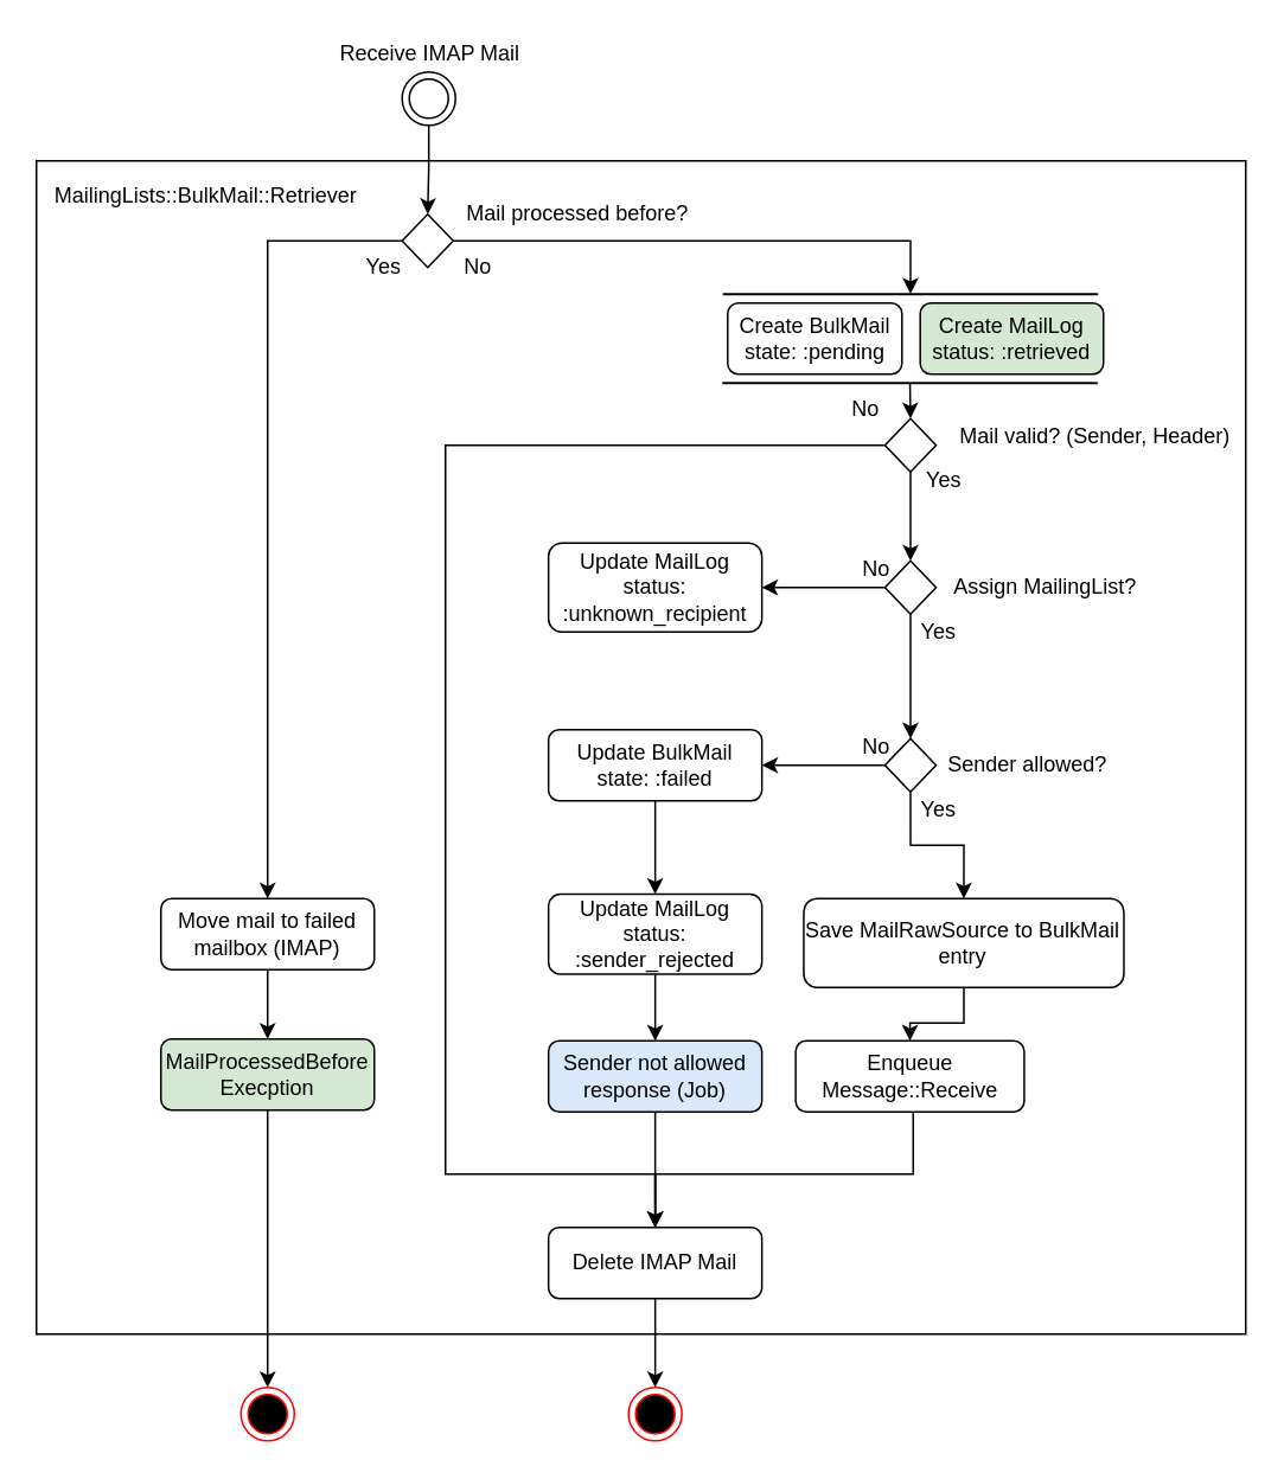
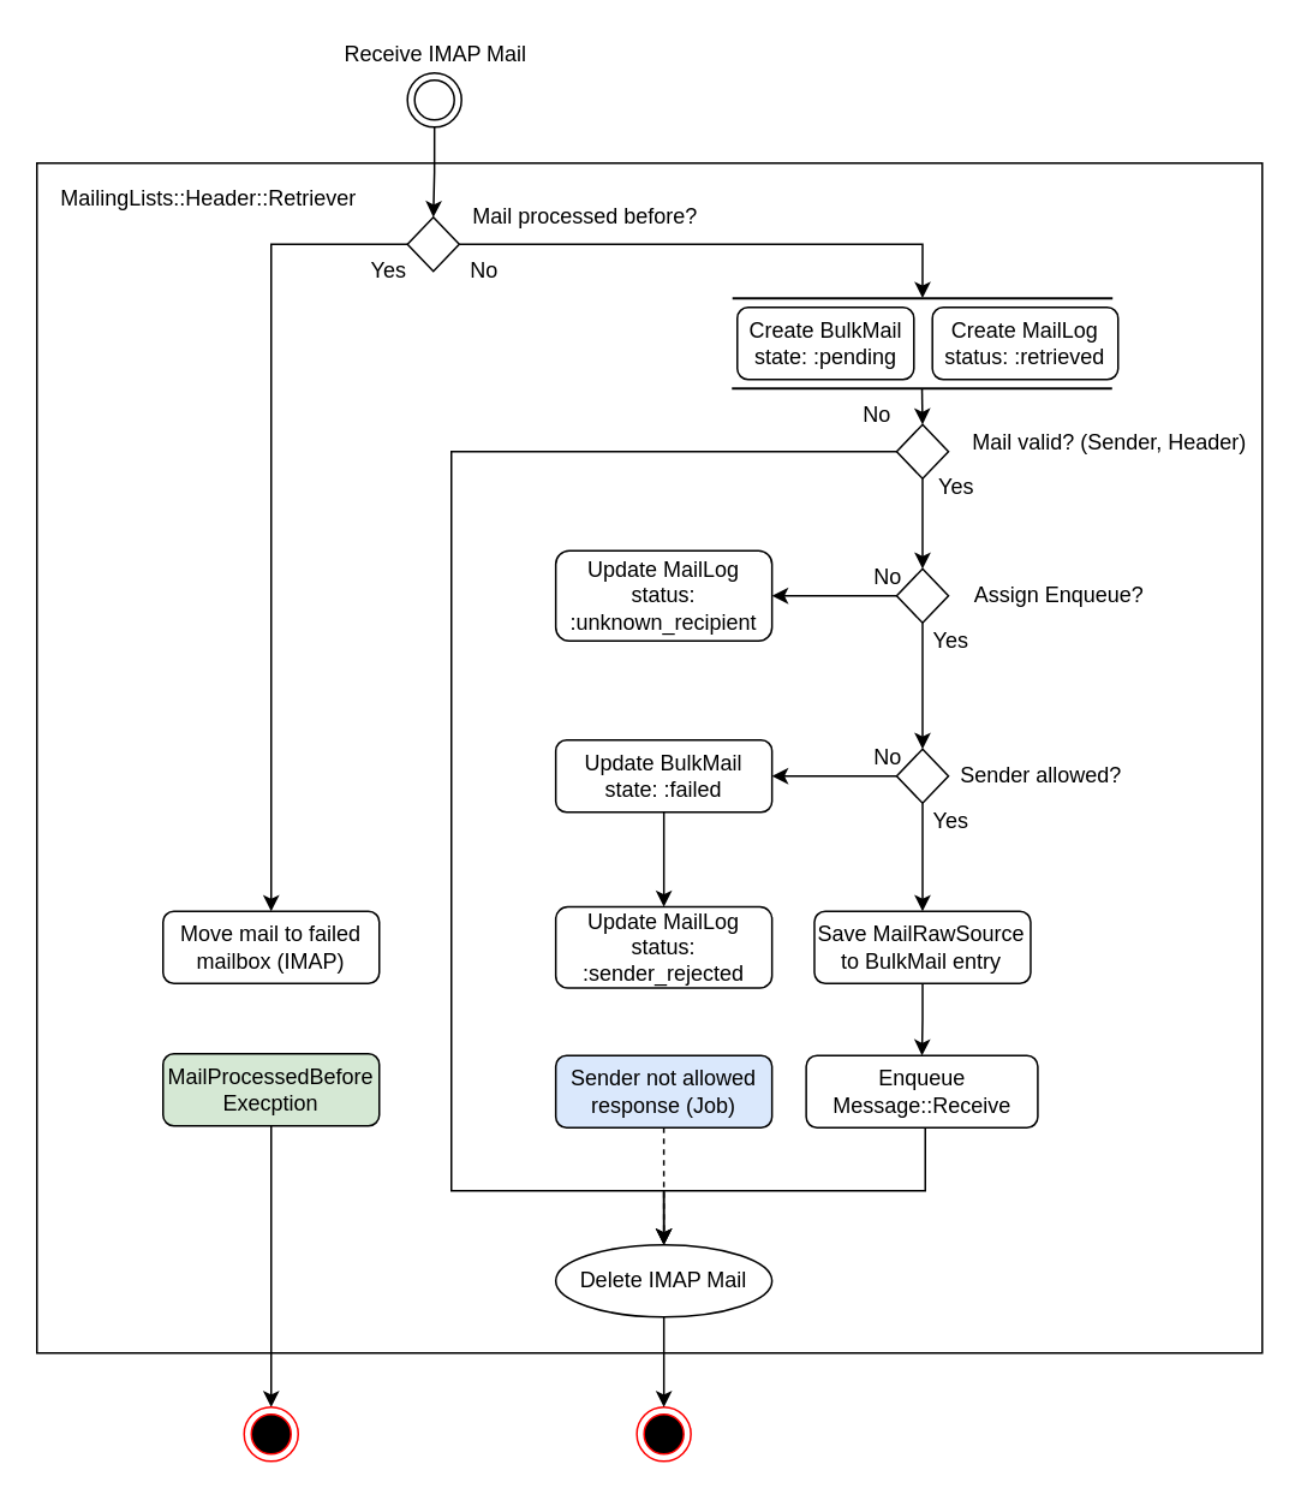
  <mxCell id="0" />
  <mxCell id="1" parent="0" />
  <mxCell id="2" value="" style="rounded=0;whiteSpace=wrap;html=1;" parent="1" vertex="1"><mxGeometry x="20" y="90" width="680" height="660" as="geometry" /></mxCell>
  <mxCell id="3" style="edgeStyle=orthogonalEdgeStyle;rounded=0;orthogonalLoop=1;jettySize=auto;html=1;entryX=0;entryY=0.5;entryDx=0;entryDy=0;" parent="1" source="4" target="50" edge="1"><mxGeometry relative="1" as="geometry" /></mxCell>
  <mxCell id="4" value="" style="rhombus;whiteSpace=wrap;html=1;shadow=0;fontFamily=Helvetica;fontSize=12;align=center;strokeWidth=1;spacing=6;spacingTop=-4;" parent="1" vertex="1"><mxGeometry x="225.63" y="120" width="28.75" height="30" as="geometry" /></mxCell>
  <mxCell id="5" style="edgeStyle=orthogonalEdgeStyle;rounded=0;orthogonalLoop=1;jettySize=auto;html=1;entryX=0.5;entryY=0;entryDx=0;entryDy=0;exitX=0;exitY=0.5;exitDx=0;exitDy=0;" parent="1" source="4" target="9" edge="1"><mxGeometry relative="1" as="geometry"><Array as="points"><mxPoint x="150" y="135" /></Array></mxGeometry></mxCell>
  <mxCell id="6" style="edgeStyle=orthogonalEdgeStyle;rounded=0;orthogonalLoop=1;jettySize=auto;html=1;exitX=0.5;exitY=1;exitDx=0;exitDy=0;" parent="1" source="44" target="4" edge="1"><mxGeometry relative="1" as="geometry"><mxPoint x="240" y="80" as="sourcePoint" /></mxGeometry></mxCell>
  <mxCell id="7" style="edgeStyle=orthogonalEdgeStyle;rounded=0;orthogonalLoop=1;jettySize=auto;html=1;entryX=0.5;entryY=0;entryDx=0;entryDy=0;exitX=0.5;exitY=1;exitDx=0;exitDy=0;" parent="1" source="46" target="47" edge="1"><mxGeometry relative="1" as="geometry"><mxPoint x="512.95" y="390" as="sourcePoint" /><mxPoint x="512.96" y="430" as="targetPoint" /></mxGeometry></mxCell>
  <mxCell id="8" style="edgeStyle=orthogonalEdgeStyle;rounded=0;orthogonalLoop=1;jettySize=auto;html=1;startArrow=none;" parent="1" source="30" target="29" edge="1"><mxGeometry relative="1" as="geometry" /></mxCell>
  <mxCell id="9" value="Move mail to failed mailbox (IMAP)" style="rounded=1;whiteSpace=wrap;html=1;fontSize=12;glass=0;strokeWidth=1;shadow=0;" parent="1" vertex="1"><mxGeometry x="90" y="505" width="120" height="40" as="geometry" /></mxCell>
- <mxCell id="10" style="edgeStyle=orthogonalEdgeStyle;rounded=0;orthogonalLoop=1;jettySize=auto;html=1;exitX=0.5;exitY=1;exitDx=0;exitDy=0;entryX=0.5;entryY=0;entryDx=0;entryDy=0;" parent="1" source="9" target="30" edge="1"><mxGeometry relative="1" as="geometry"><mxPoint x="559.5" y="270" as="targetPoint" /></mxGeometry></mxCell>
  <mxCell id="11" value="Yes" style="text;html=1;align=center;verticalAlign=middle;resizable=0;points=[];autosize=1;strokeColor=none;fillColor=none;" parent="1" vertex="1"><mxGeometry x="510.04" y="260" width="40" height="20" as="geometry" /></mxCell>
  <mxCell id="12" style="edgeStyle=orthogonalEdgeStyle;rounded=0;orthogonalLoop=1;jettySize=auto;html=1;entryX=0.5;entryY=0;entryDx=0;entryDy=0;" parent="1" source="13" target="22" edge="1"><mxGeometry relative="1" as="geometry" /></mxCell>
- <mxCell id="13" value="Save MailRawSource to BulkMail entry" style="rounded=1;whiteSpace=wrap;html=1;fontSize=12;glass=0;strokeWidth=1;shadow=0;" parent="1" vertex="1"><mxGeometry x="451.48" y="505" width="180" height="50" as="geometry" /></mxCell>
+ <mxCell id="13" value="Save MailRawSource to BulkMail entry" style="rounded=1;whiteSpace=wrap;html=1;fontSize=12;glass=0;strokeWidth=1;shadow=0;" parent="1" vertex="1"><mxGeometry x="451.48" y="505" width="120" height="40" as="geometry" /></mxCell>
  <mxCell id="14" value="No" style="text;html=1;align=center;verticalAlign=middle;resizable=0;points=[];autosize=1;strokeColor=none;fillColor=none;" parent="1" vertex="1"><mxGeometry x="477.36" y="310" width="30" height="20" as="geometry" /></mxCell>
  <mxCell id="15" value="No" style="text;html=1;align=center;verticalAlign=middle;resizable=0;points=[];autosize=1;strokeColor=none;fillColor=none;" parent="1" vertex="1"><mxGeometry x="471.25" y="220" width="30" height="20" as="geometry" /></mxCell>
- <mxCell id="16" value="Create MailLog&lt;br&gt;status: :retrieved" style="rounded=1;whiteSpace=wrap;html=1;fontSize=12;glass=0;strokeWidth=1;shadow=0;fillColor=#d5e8d4;" parent="1" vertex="1"><mxGeometry x="516.96" y="170" width="103.04" height="40" as="geometry" /></mxCell>
+ <mxCell id="16" value="Create MailLog&lt;br&gt;status: :retrieved" style="rounded=1;whiteSpace=wrap;html=1;fontSize=12;glass=0;strokeWidth=1;shadow=0;" parent="1" vertex="1"><mxGeometry x="516.96" y="170" width="103.04" height="40" as="geometry" /></mxCell>
  <mxCell id="17" value="Yes" style="text;html=1;align=center;verticalAlign=middle;resizable=0;points=[];autosize=1;strokeColor=none;fillColor=none;" parent="1" vertex="1"><mxGeometry x="507.36" y="345" width="40" height="20" as="geometry" /></mxCell>
  <mxCell id="18" style="edgeStyle=orthogonalEdgeStyle;rounded=0;orthogonalLoop=1;jettySize=auto;html=1;exitX=0;exitY=0.5;exitDx=0;exitDy=0;entryX=1;entryY=0.5;entryDx=0;entryDy=0;" parent="1" source="46" target="28" edge="1"><mxGeometry relative="1" as="geometry"><mxPoint x="475.91" y="330" as="sourcePoint" /></mxGeometry></mxCell>
  <mxCell id="19" style="edgeStyle=orthogonalEdgeStyle;rounded=0;orthogonalLoop=1;jettySize=auto;html=1;exitX=0;exitY=0.5;exitDx=0;exitDy=0;" parent="1" source="47" target="25" edge="1"><mxGeometry relative="1" as="geometry"><mxPoint x="477.94" y="430" as="sourcePoint" /></mxGeometry></mxCell>
  <mxCell id="20" style="edgeStyle=orthogonalEdgeStyle;rounded=0;orthogonalLoop=1;jettySize=auto;html=1;entryX=0.5;entryY=0;entryDx=0;entryDy=0;exitX=0.5;exitY=1;exitDx=0;exitDy=0;" parent="1" source="47" target="13" edge="1"><mxGeometry relative="1" as="geometry"><mxPoint x="512.94" y="460" as="sourcePoint" /></mxGeometry></mxCell>
  <mxCell id="21" style="edgeStyle=orthogonalEdgeStyle;rounded=0;orthogonalLoop=1;jettySize=auto;html=1;entryX=0.5;entryY=0;entryDx=0;entryDy=0;" parent="1" source="22" target="52" edge="1"><mxGeometry relative="1" as="geometry"><mxPoint x="367.94" y="925" as="targetPoint" /><Array as="points"><mxPoint x="513" y="660" /><mxPoint x="368" y="660" /></Array></mxGeometry></mxCell>
  <mxCell id="22" value="Enqueue Message::Receive" style="rounded=1;whiteSpace=wrap;html=1;fontSize=12;glass=0;strokeWidth=1;shadow=0;" parent="1" vertex="1"><mxGeometry x="446.92" y="585" width="128.52" height="40" as="geometry" /></mxCell>
  <mxCell id="23" value="" style="ellipse;html=1;shape=endState;fillColor=#000000;strokeColor=#ff0000;" parent="1" vertex="1"><mxGeometry x="352.94" y="780" width="30" height="30" as="geometry" /></mxCell>
  <mxCell id="24" style="edgeStyle=orthogonalEdgeStyle;rounded=0;orthogonalLoop=1;jettySize=auto;html=1;entryX=0.5;entryY=0;entryDx=0;entryDy=0;" parent="1" source="25" target="39" edge="1"><mxGeometry relative="1" as="geometry" /></mxCell>
  <mxCell id="25" value="Update BulkMail state: :failed" style="rounded=1;whiteSpace=wrap;html=1;fontSize=12;glass=0;strokeWidth=1;shadow=0;" parent="1" vertex="1"><mxGeometry x="307.94" y="410" width="120" height="40" as="geometry" /></mxCell>
  <mxCell id="26" value="Sender not allowed response (Job)" style="rounded=1;whiteSpace=wrap;html=1;fontSize=12;glass=0;strokeWidth=1;shadow=0;fillColor=#dae8fc;" parent="1" vertex="1"><mxGeometry x="307.94" y="585" width="120" height="40" as="geometry" /></mxCell>
- <mxCell id="27" style="edgeStyle=orthogonalEdgeStyle;rounded=0;orthogonalLoop=1;jettySize=auto;html=1;entryX=0.5;entryY=0;entryDx=0;entryDy=0;exitX=0.5;exitY=1;exitDx=0;exitDy=0;" parent="1" source="26" target="52" edge="1"><mxGeometry relative="1" as="geometry"><mxPoint x="367.94" y="955" as="sourcePoint" /><mxPoint x="367.94" y="925" as="targetPoint" /><Array as="points"><mxPoint x="368" y="690" /><mxPoint x="368" y="690" /></Array></mxGeometry></mxCell>
+ <mxCell id="27" style="edgeStyle=orthogonalEdgeStyle;rounded=0;orthogonalLoop=1;jettySize=auto;html=1;entryX=0.5;entryY=0;entryDx=0;entryDy=0;exitX=0.5;exitY=1;exitDx=0;exitDy=0;dashed=1;" parent="1" source="26" target="52" edge="1"><mxGeometry relative="1" as="geometry"><mxPoint x="367.94" y="955" as="sourcePoint" /><mxPoint x="367.94" y="925" as="targetPoint" /><Array as="points"><mxPoint x="368" y="690" /><mxPoint x="368" y="690" /></Array></mxGeometry></mxCell>
  <mxCell id="28" value="Update MailLog&lt;br&gt;status:&lt;br&gt;:unknown_recipient" style="rounded=1;whiteSpace=wrap;html=1;fontSize=12;glass=0;strokeWidth=1;shadow=0;" parent="1" vertex="1"><mxGeometry x="307.94" y="305" width="120" height="50" as="geometry" /></mxCell>
  <mxCell id="29" value="" style="ellipse;html=1;shape=endState;fillColor=#000000;strokeColor=#ff0000;" parent="1" vertex="1"><mxGeometry x="135" y="780" width="30" height="30" as="geometry" /></mxCell>
  <mxCell id="30" value="MailProcessedBefore&lt;br&gt;Execption" style="rounded=1;whiteSpace=wrap;html=1;fontSize=12;glass=0;strokeWidth=1;shadow=0;fillColor=#d5e8d4;" parent="1" vertex="1"><mxGeometry x="90" y="584" width="120" height="40" as="geometry" /></mxCell>
  <mxCell id="31" style="edgeStyle=orthogonalEdgeStyle;rounded=0;orthogonalLoop=1;jettySize=auto;html=1;entryX=0.5;entryY=0;entryDx=0;entryDy=0;exitX=0;exitY=0.5;exitDx=0;exitDy=0;" parent="1" source="43" target="52" edge="1"><mxGeometry relative="1" as="geometry"><mxPoint x="477.94" y="305" as="sourcePoint" /><mxPoint x="367.94" y="925" as="targetPoint" /><Array as="points"><mxPoint x="250" y="250" /><mxPoint x="250" y="660" /><mxPoint x="368" y="660" /></Array></mxGeometry></mxCell>
  <mxCell id="32" value="No" style="text;html=1;align=center;verticalAlign=middle;resizable=0;points=[];autosize=1;strokeColor=none;fillColor=none;" parent="1" vertex="1"><mxGeometry x="477.35" y="410" width="30" height="20" as="geometry" /></mxCell>
  <mxCell id="33" value="Yes" style="text;html=1;align=center;verticalAlign=middle;resizable=0;points=[];autosize=1;strokeColor=none;fillColor=none;" parent="1" vertex="1"><mxGeometry x="507.35" y="445" width="40" height="20" as="geometry" /></mxCell>
  <mxCell id="34" value="&lt;span&gt;Mail processed before?&lt;/span&gt;" style="text;html=1;align=center;verticalAlign=middle;resizable=0;points=[];autosize=1;strokeColor=none;fillColor=none;" parent="1" vertex="1"><mxGeometry x="254.38" y="110" width="140" height="20" as="geometry" /></mxCell>
  <mxCell id="35" value="&lt;span&gt;Mail valid? (Sender, Header)&lt;/span&gt;" style="text;html=1;align=center;verticalAlign=middle;resizable=0;points=[];autosize=1;strokeColor=none;fillColor=none;" parent="1" vertex="1"><mxGeometry x="530" y="235" width="170" height="20" as="geometry" /></mxCell>
  <mxCell id="36" value="&lt;span&gt;Sender allowed?&lt;/span&gt;" style="text;html=1;align=center;verticalAlign=middle;resizable=0;points=[];autosize=1;strokeColor=none;fillColor=none;" parent="1" vertex="1"><mxGeometry x="527.32" y="420" width="100" height="20" as="geometry" /></mxCell>
- <mxCell id="37" value="&lt;span&gt;Assign MailingList?&lt;/span&gt;" style="text;html=1;align=center;verticalAlign=middle;resizable=0;points=[];autosize=1;strokeColor=none;fillColor=none;" parent="1" vertex="1"><mxGeometry x="527.33" y="320" width="120" height="20" as="geometry" /></mxCell>
- <mxCell id="38" value="" style="edgeStyle=none;rounded=0;orthogonalLoop=1;jettySize=auto;html=1;endArrow=classic;endFill=1;" parent="1" source="39" target="26" edge="1"><mxGeometry relative="1" as="geometry" /></mxCell>
+ <mxCell id="37" value="&lt;span&gt;Assign Enqueue?&lt;/span&gt;" style="text;html=1;align=center;verticalAlign=middle;resizable=0;points=[];autosize=1;strokeColor=none;fillColor=none;" parent="1" vertex="1"><mxGeometry x="527.33" y="320" width="120" height="20" as="geometry" /></mxCell>
  <mxCell id="39" value="Update MailLog&lt;br&gt;status: :sender_rejected" style="rounded=1;whiteSpace=wrap;html=1;fontSize=12;glass=0;strokeWidth=1;shadow=0;" parent="1" vertex="1"><mxGeometry x="307.94" y="502.5" width="120" height="45" as="geometry" /></mxCell>
  <mxCell id="40" value="No" style="text;html=1;align=center;verticalAlign=middle;resizable=0;points=[];autosize=1;strokeColor=none;fillColor=none;" parent="1" vertex="1"><mxGeometry x="253" y="140" width="30" height="20" as="geometry" /></mxCell>
  <mxCell id="41" value="Yes" style="text;html=1;align=center;verticalAlign=middle;resizable=0;points=[];autosize=1;strokeColor=none;fillColor=none;" parent="1" vertex="1"><mxGeometry x="194.97" y="140" width="40" height="20" as="geometry" /></mxCell>
  <mxCell id="42" style="edgeStyle=orthogonalEdgeStyle;rounded=0;orthogonalLoop=1;jettySize=auto;html=1;exitX=0.5;exitY=1;exitDx=0;exitDy=0;entryX=0.5;entryY=0;entryDx=0;entryDy=0;" parent="1" source="43" target="46" edge="1"><mxGeometry relative="1" as="geometry" /></mxCell>
  <mxCell id="43" value="" style="rhombus;whiteSpace=wrap;html=1;shadow=0;fontFamily=Helvetica;fontSize=12;align=center;strokeWidth=1;spacing=6;spacingTop=-4;" parent="1" vertex="1"><mxGeometry x="497.11" y="235" width="28.75" height="30" as="geometry" /></mxCell>
  <mxCell id="44" value="" style="ellipse;shape=doubleEllipse;html=1;dashed=0;whitespace=wrap;aspect=fixed;" parent="1" vertex="1"><mxGeometry x="225.63" y="40" width="30" height="30" as="geometry" /></mxCell>
  <mxCell id="45" value="&lt;span&gt;Receive IMAP Mail&lt;/span&gt;" style="text;html=1;align=center;verticalAlign=middle;resizable=0;points=[];autosize=1;strokeColor=none;fillColor=none;" parent="1" vertex="1"><mxGeometry x="180.63" y="20" width="120" height="20" as="geometry" /></mxCell>
  <mxCell id="46" value="" style="rhombus;whiteSpace=wrap;html=1;shadow=0;fontFamily=Helvetica;fontSize=12;align=center;strokeWidth=1;spacing=6;spacingTop=-4;" parent="1" vertex="1"><mxGeometry x="497.11" y="315" width="28.75" height="30" as="geometry" /></mxCell>
  <mxCell id="47" value="" style="rhombus;whiteSpace=wrap;html=1;shadow=0;fontFamily=Helvetica;fontSize=12;align=center;strokeWidth=1;spacing=6;spacingTop=-4;" parent="1" vertex="1"><mxGeometry x="497.11" y="415" width="28.75" height="30" as="geometry" /></mxCell>
- <mxCell id="48" value="MailingLists::BulkMail::Retriever" style="text;html=1;align=center;verticalAlign=middle;resizable=0;points=[];autosize=1;strokeColor=none;fillColor=none;" parent="1" vertex="1"><mxGeometry x="20" y="100" width="190" height="20" as="geometry" /></mxCell>
+ <mxCell id="48" value="MailingLists::Header::Retriever" style="text;html=1;align=center;verticalAlign=middle;resizable=0;points=[];autosize=1;strokeColor=none;fillColor=none;" parent="1" vertex="1"><mxGeometry x="20" y="100" width="190" height="20" as="geometry" /></mxCell>
  <mxCell id="49" value="Create BulkMail&lt;br&gt;state: :pending" style="rounded=1;whiteSpace=wrap;html=1;fontSize=12;glass=0;strokeWidth=1;shadow=0;" parent="1" vertex="1"><mxGeometry x="408.69" y="170" width="98" height="40" as="geometry" /></mxCell>
  <mxCell id="50" value="" style="shape=rect;html=1;fillColor=#000000;verticalLabelPosition=bottom;verticalAlignment=top;rotation=90;" parent="1" vertex="1"><mxGeometry x="511.33" y="60" width="0.3" height="210" as="geometry" /></mxCell>
  <mxCell id="51" style="edgeStyle=orthogonalEdgeStyle;rounded=0;orthogonalLoop=1;jettySize=auto;html=1;entryX=0.5;entryY=0;entryDx=0;entryDy=0;" parent="1" source="52" target="23" edge="1"><mxGeometry relative="1" as="geometry" /></mxCell>
- <mxCell id="52" value="&lt;span&gt;Delete IMAP Mail&lt;/span&gt;" style="rounded=1;whiteSpace=wrap;html=1;fontSize=12;glass=0;strokeWidth=1;shadow=0;" parent="1" vertex="1"><mxGeometry x="307.94" y="690" width="120" height="40" as="geometry" /></mxCell>
+ <mxCell id="52" value="&lt;span&gt;Delete IMAP Mail&lt;/span&gt;" style="ellipse;whiteSpace=wrap;html=1;fontSize=12;glass=0;strokeWidth=1;shadow=0;" parent="1" vertex="1"><mxGeometry x="307.94" y="690" width="120" height="40" as="geometry" /></mxCell>
  <mxCell id="53" style="edgeStyle=orthogonalEdgeStyle;rounded=0;orthogonalLoop=1;jettySize=auto;html=1;exitX=0;exitY=0.5;exitDx=0;exitDy=0;entryX=0.5;entryY=0;entryDx=0;entryDy=0;" parent="1" source="54" target="43" edge="1"><mxGeometry relative="1" as="geometry" /></mxCell>
  <mxCell id="54" value="" style="shape=rect;html=1;fillColor=#000000;verticalLabelPosition=bottom;verticalAlignment=top;rotation=90;" parent="1" vertex="1"><mxGeometry x="511.03" y="110" width="0.3" height="210" as="geometry" /></mxCell>
